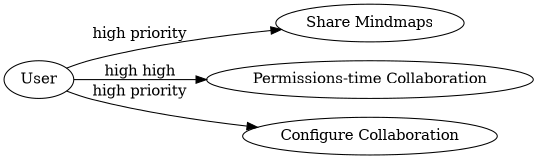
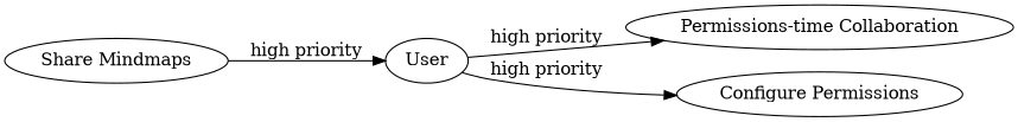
  digraph {
    rankdir=LR
    User
    "Share Mindmaps"
    n3 [label="Permissions-time Collaboration"]
-   "Configure Permissions" [label="Configure Collaboration"]
-   User -> "Share Mindmaps" [label="high priority"]
-   User -> n3 [label="high high"]
+   "Configure Permissions"
+   "Share Mindmaps" -> User [label="high priority"]
+   User -> n3 [label="high priority"]
    User -> "Configure Permissions" [label="high priority"]
  }
